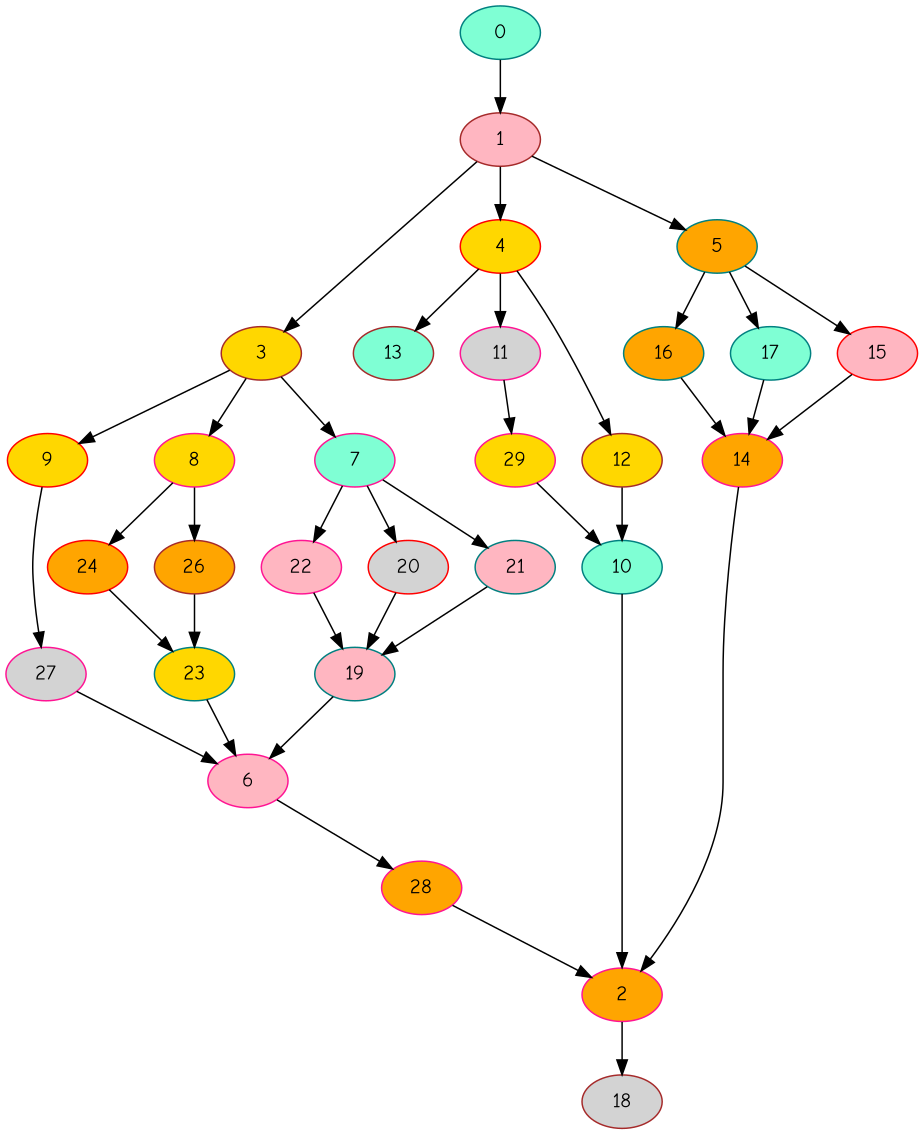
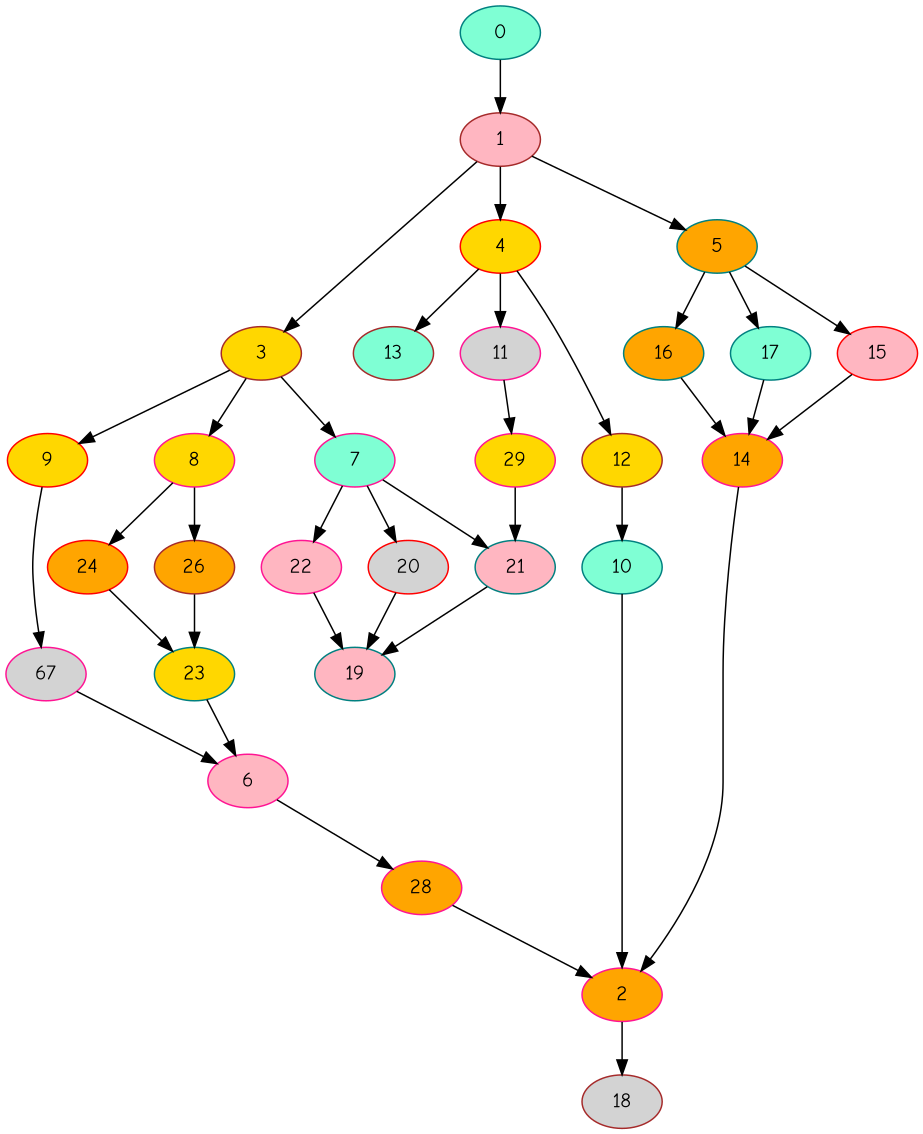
  digraph {
    fontname="Comic Neue"
    node [Weight=7 color=deeppink fillcolor=gold fontname="Comic Neue" style=filled]
    edge [Weight=4 fontname="Comic Neue"]
    0 [Weight=6 color=teal fillcolor=aquamarine]
    1 [Weight=3 color=brown fillcolor=lightpink]
    3 [Weight=4 color=brown]
    4 [color=red]
    5 [Weight=13 color=teal fillcolor=orange]
    8 [Weight=13]
    7 [Weight=4 fillcolor=aquamarine]
    9 [Weight=3 color=red]
    11 [Weight=10 fillcolor=lightgrey]
    13 [Weight=12 color=brown fillcolor=aquamarine]
    12 [Weight=12 color=brown]
    17 [Weight=10 color=teal fillcolor=aquamarine]
    15 [Weight=10 color=red fillcolor=lightpink]
    16 [Weight=3 color=teal fillcolor=orange]
    24 [Weight=6 color=red fillcolor=orange]
    26 [color=brown fillcolor=orange]
    22 [fillcolor=lightpink]
    20 [Weight=9 color=red fillcolor=lightgrey]
    21 [Weight=6 color=teal fillcolor=lightpink]
-   27 [Weight=3 fillcolor=lightgrey]
+   27 [Weight=3 fillcolor=lightgrey label=67]
    23 [Weight=4 color=teal]
    29 [Weight=13]
    10 [color=teal fillcolor=aquamarine]
    19 [Weight=6 color=teal fillcolor=lightpink]
    6 [Weight=3 fillcolor=lightpink]
    14 [fillcolor=orange]
    2 [fillcolor=orange]
    28 [Weight=10 fillcolor=orange]
    18 [Weight=13 color=brown fillcolor=lightgrey]
    0 -> 1 [Weight=5]
    1 -> 3 [Weight=2]
    1 -> 4 [Weight=10]
    1 -> 5
    3 -> 8 [Weight=6]
    3 -> 7 [Weight=5]
    3 -> 9
    4 -> 11 [Weight=6]
    4 -> 13 [Weight=2]
    4 -> 12 [Weight=8]
    5 -> 17 [Weight=6]
    5 -> 15
    5 -> 16 [Weight=8]
    8 -> 24 [Weight=10]
    8 -> 26 [Weight=5]
    7 -> 22 [Weight=5]
    7 -> 20 [Weight=6]
    7 -> 21
    9 -> 27 [Weight=2]
    11 -> 29
    12 -> 10 [Weight=3]
    17 -> 14 [Weight=3]
    15 -> 14 [Weight=2]
    16 -> 14
    24 -> 23 [Weight=10]
    26 -> 23 [Weight=9]
    22 -> 19 [Weight=7]
    20 -> 19
    21 -> 19 [Weight=7]
    27 -> 6
    23 -> 6 [Weight=2]
-   29 -> 10 [Weight=9]
+   29 -> 21 [Weight=9]
    10 -> 2 [Weight=8]
-   19 -> 6 [Weight=8]
    6 -> 28 [Weight=3]
    14 -> 2 [Weight=6]
    2 -> 18 [Weight=2]
    28 -> 2 [Weight=5]
  }
